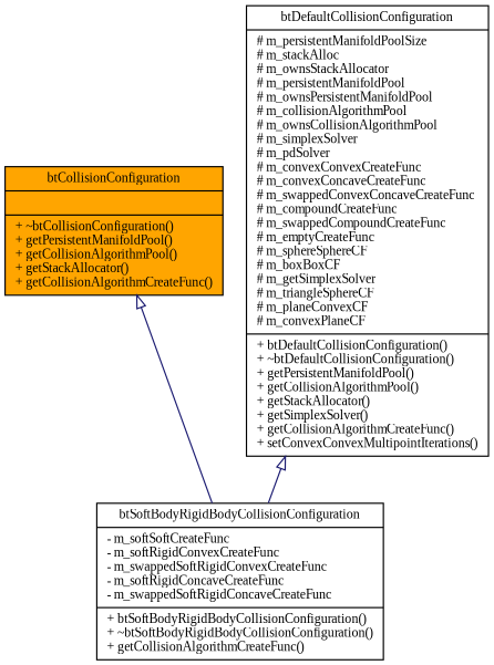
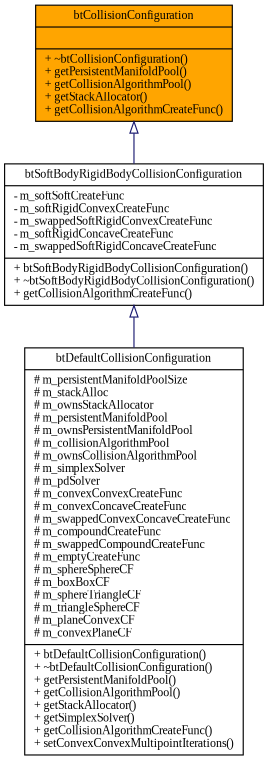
  digraph {
    fontname="Liberation Serif"
    node [color=black fillcolor=white fontname="Liberation Serif" fontsize=10 shape=record style=filled]
    edge [arrowtail=empty color=midnightblue dir=back fontname="Liberation Serif" fontsize=10 labelfontname=Helvetica labelfontsize=10 style=solid]
    n1 [fillcolor=orange fontcolor=black height=0.2 label="{btCollisionConfiguration\n||+ ~btCollisionConfiguration()\l+ getPersistentManifoldPool()\l+ getCollisionAlgorithmPool()\l+ getStackAllocator()\l+ getCollisionAlgorithmCreateFunc()\l}" width=0.4]
    n2 [height=0.2 label="{btSoftBodyRigidBodyCollisionConfiguration\n|- m_softSoftCreateFunc\l- m_softRigidConvexCreateFunc\l- m_swappedSoftRigidConvexCreateFunc\l- m_softRigidConcaveCreateFunc\l- m_swappedSoftRigidConcaveCreateFunc\l|+ btSoftBodyRigidBodyCollisionConfiguration()\l+ ~btSoftBodyRigidBodyCollisionConfiguration()\l+ getCollisionAlgorithmCreateFunc()\l}" width=0.4]
-   n3 [height=0.2 label="{btDefaultCollisionConfiguration\n|# m_persistentManifoldPoolSize\l# m_stackAlloc\l# m_ownsStackAllocator\l# m_persistentManifoldPool\l# m_ownsPersistentManifoldPool\l# m_collisionAlgorithmPool\l# m_ownsCollisionAlgorithmPool\l# m_simplexSolver\l# m_pdSolver\l# m_convexConvexCreateFunc\l# m_convexConcaveCreateFunc\l# m_swappedConvexConcaveCreateFunc\l# m_compoundCreateFunc\l# m_swappedCompoundCreateFunc\l# m_emptyCreateFunc\l# m_sphereSphereCF\l# m_boxBoxCF\l# m_getSimplexSolver\l# m_triangleSphereCF\l# m_planeConvexCF\l# m_convexPlaneCF\l|+ btDefaultCollisionConfiguration()\l+ ~btDefaultCollisionConfiguration()\l+ getPersistentManifoldPool()\l+ getCollisionAlgorithmPool()\l+ getStackAllocator()\l+ getSimplexSolver()\l+ getCollisionAlgorithmCreateFunc()\l+ setConvexConvexMultipointIterations()\l}" width=0.4]
+   n3 [height=0.2 label="{btDefaultCollisionConfiguration\n|# m_persistentManifoldPoolSize\l# m_stackAlloc\l# m_ownsStackAllocator\l# m_persistentManifoldPool\l# m_ownsPersistentManifoldPool\l# m_collisionAlgorithmPool\l# m_ownsCollisionAlgorithmPool\l# m_simplexSolver\l# m_pdSolver\l# m_convexConvexCreateFunc\l# m_convexConcaveCreateFunc\l# m_swappedConvexConcaveCreateFunc\l# m_compoundCreateFunc\l# m_swappedCompoundCreateFunc\l# m_emptyCreateFunc\l# m_sphereSphereCF\l# m_boxBoxCF\l# m_sphereTriangleCF\l# m_triangleSphereCF\l# m_planeConvexCF\l# m_convexPlaneCF\l|+ btDefaultCollisionConfiguration()\l+ ~btDefaultCollisionConfiguration()\l+ getPersistentManifoldPool()\l+ getCollisionAlgorithmPool()\l+ getStackAllocator()\l+ getSimplexSolver()\l+ getCollisionAlgorithmCreateFunc()\l+ setConvexConvexMultipointIterations()\l}" width=0.4]
    n1 -> n2
-   n3 -> n2
+   n2 -> n3
  }
